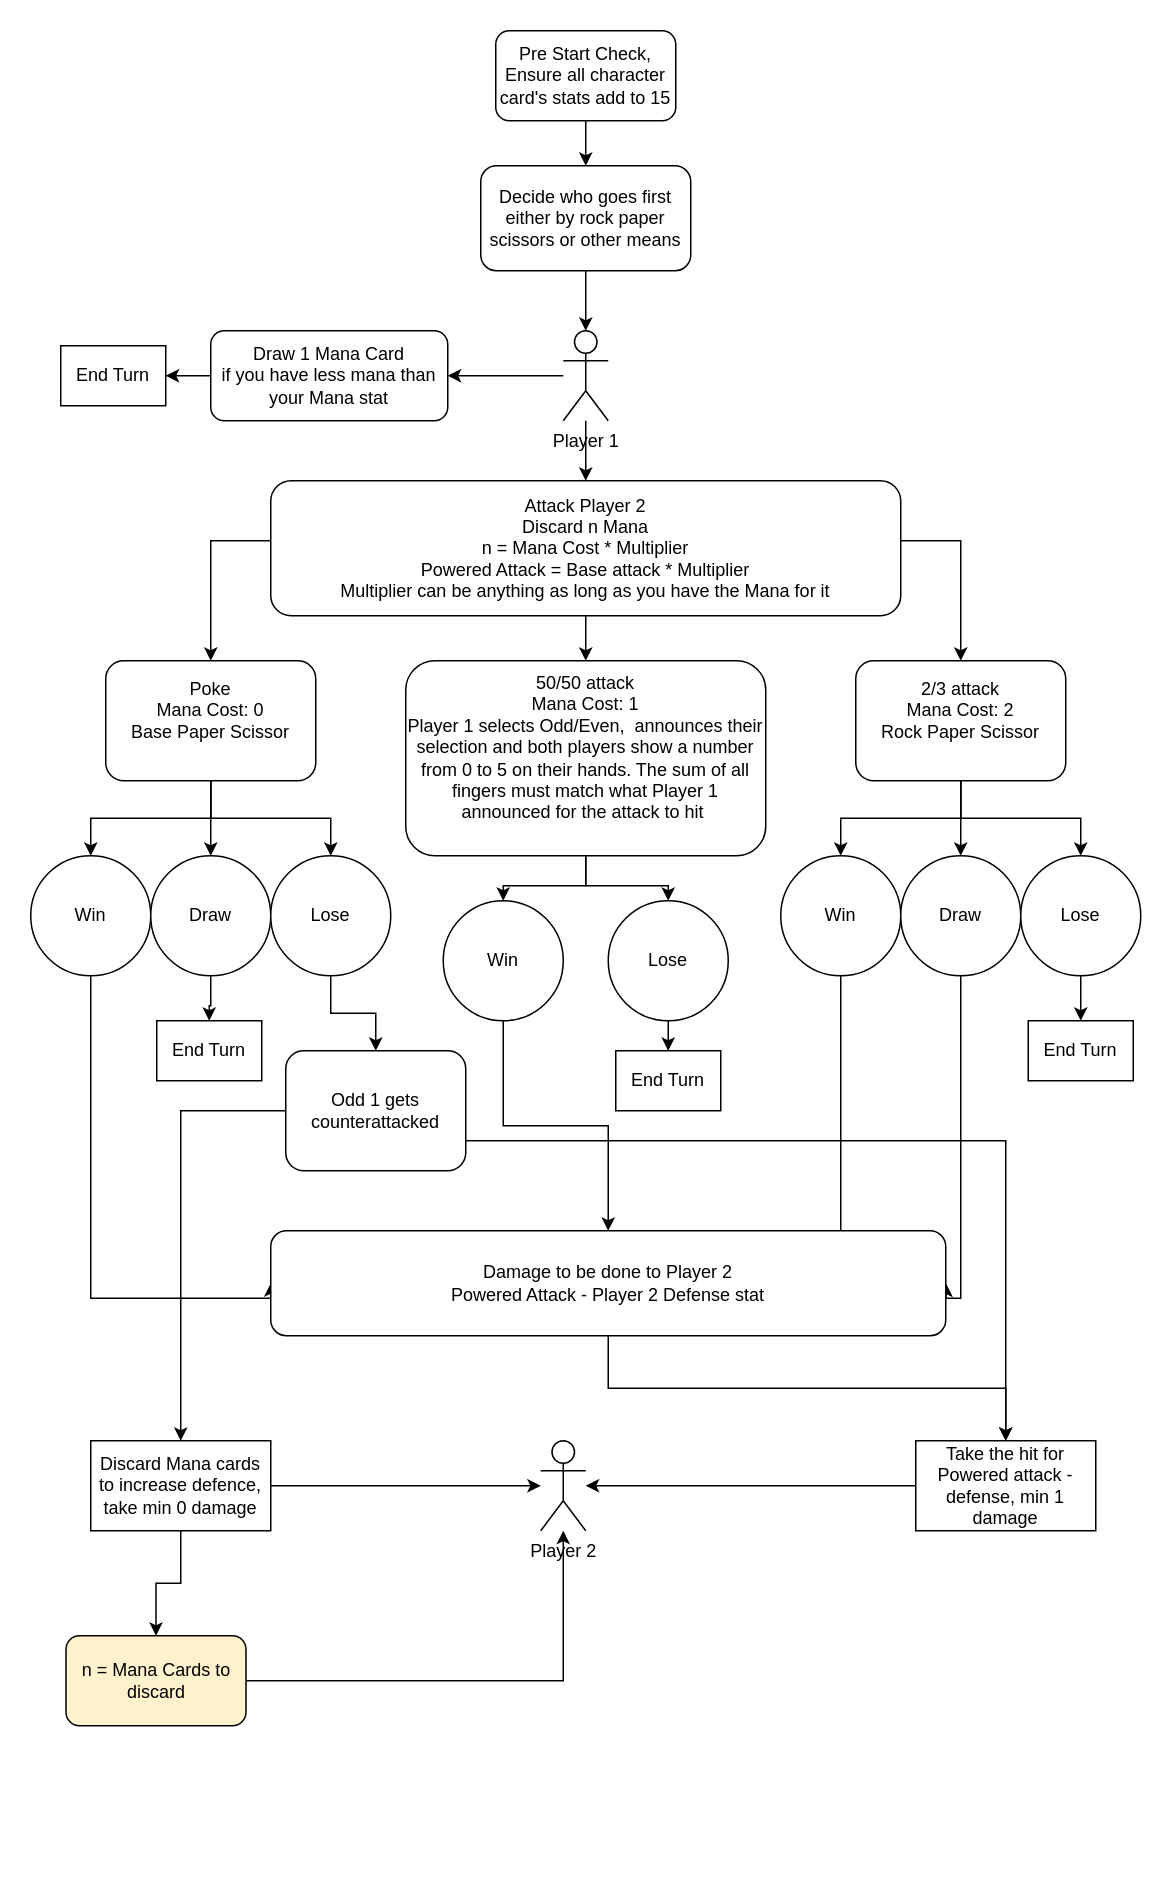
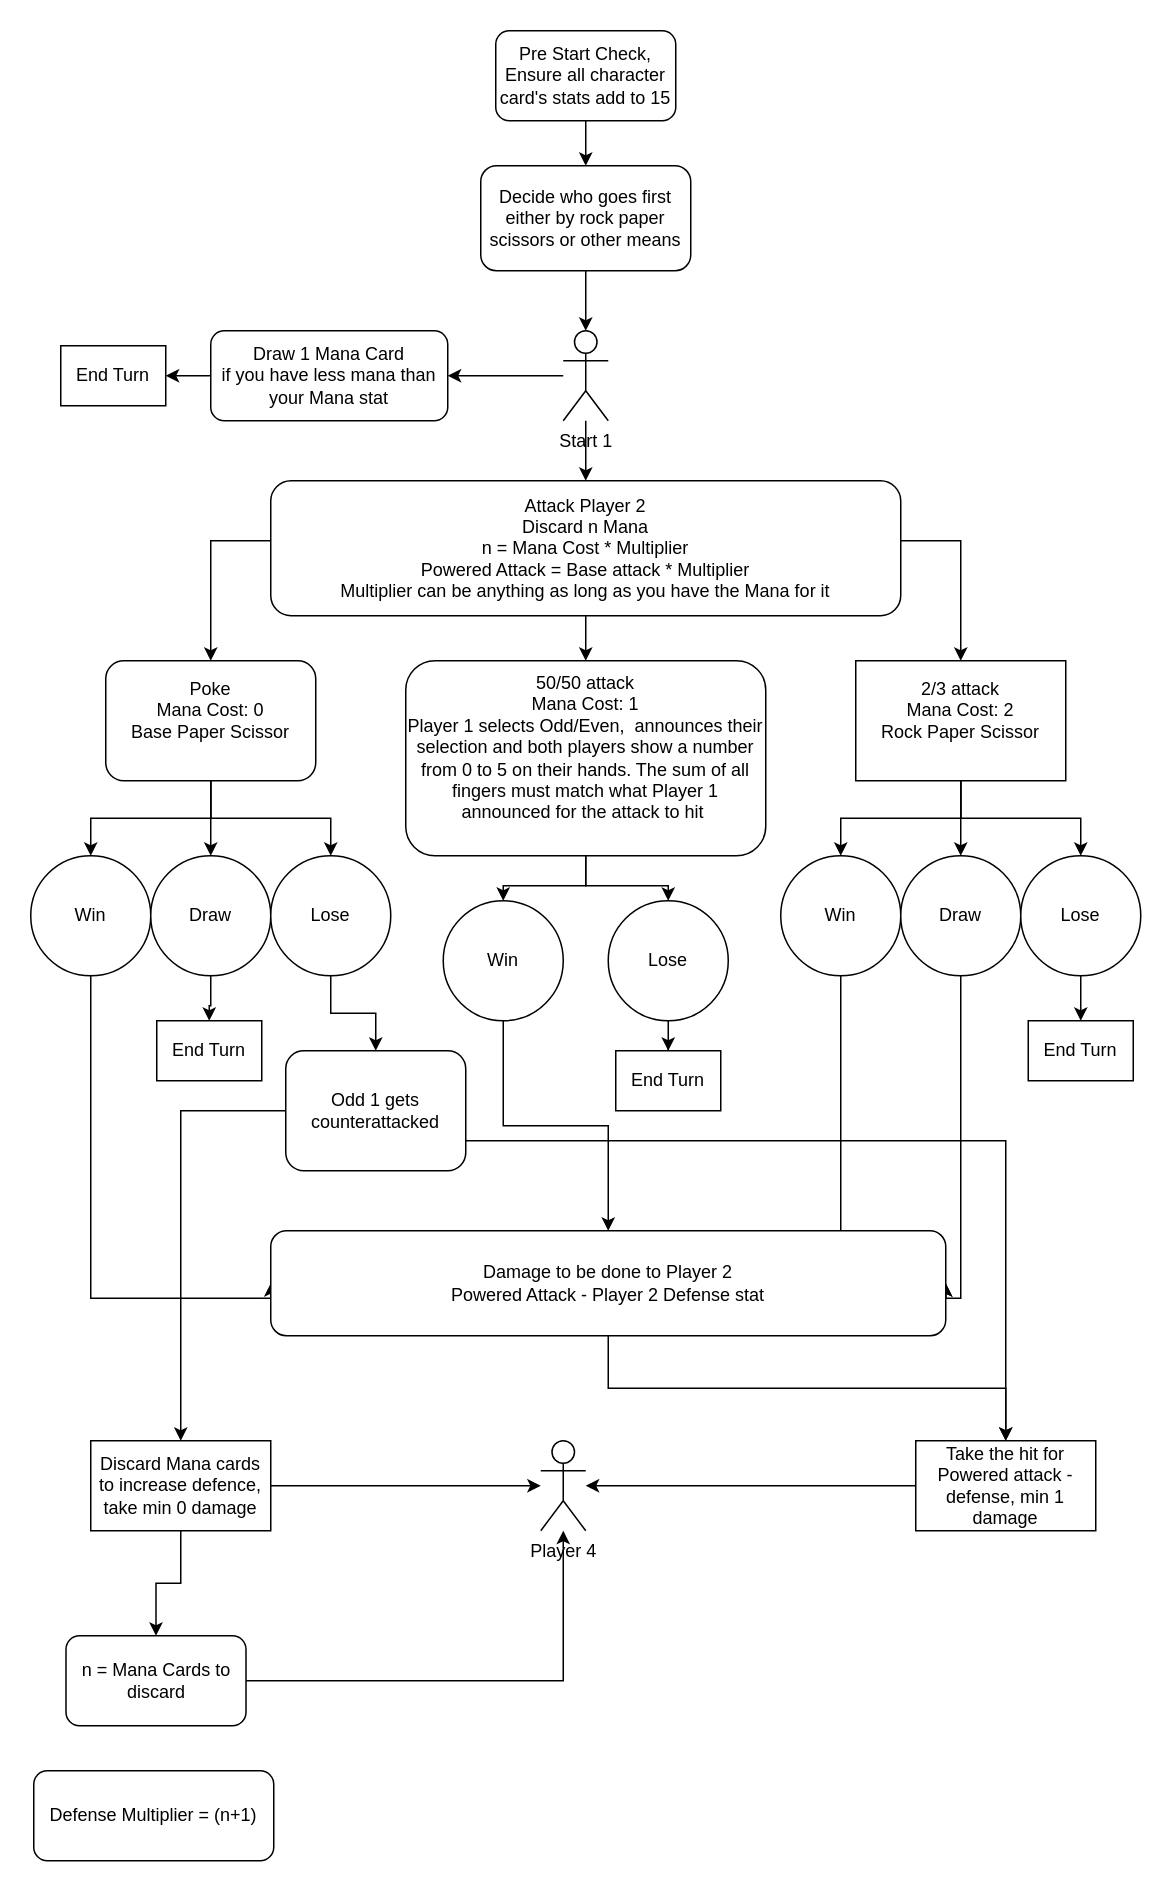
  <mxCell id="0" />
  <mxCell id="1" parent="0" />
  <mxCell id="2" value="" style="edgeStyle=orthogonalEdgeStyle;rounded=0;orthogonalLoop=1;jettySize=auto;html=1;" edge="1" parent="1" source="3" target="8"><mxGeometry relative="1" as="geometry" /></mxCell>
  <mxCell id="3" value="Decide who goes first either by rock paper scissors or other means" style="rounded=1;whiteSpace=wrap;html=1;" vertex="1" parent="1"><mxGeometry x="320" y="110" width="140" height="70" as="geometry" /></mxCell>
  <mxCell id="4" style="edgeStyle=orthogonalEdgeStyle;rounded=0;orthogonalLoop=1;jettySize=auto;html=1;" edge="1" parent="1" source="5" target="3"><mxGeometry relative="1" as="geometry" /></mxCell>
  <mxCell id="5" value="Pre Start Check, Ensure all character card's stats add to 15" style="rounded=1;whiteSpace=wrap;html=1;" vertex="1" parent="1"><mxGeometry x="330" y="20" width="120" height="60" as="geometry" /></mxCell>
  <mxCell id="6" style="edgeStyle=orthogonalEdgeStyle;rounded=0;orthogonalLoop=1;jettySize=auto;html=1;entryX=1;entryY=0.5;entryDx=0;entryDy=0;" edge="1" parent="1" source="8" target="10"><mxGeometry relative="1" as="geometry" /></mxCell>
  <mxCell id="7" value="" style="edgeStyle=orthogonalEdgeStyle;rounded=0;orthogonalLoop=1;jettySize=auto;html=1;" edge="1" parent="1" source="8" target="14"><mxGeometry relative="1" as="geometry" /></mxCell>
- <mxCell id="8" value="Player 1" style="shape=umlActor;verticalLabelPosition=bottom;verticalAlign=top;html=1;outlineConnect=0;" vertex="1" parent="1"><mxGeometry x="375" y="220" width="30" height="60" as="geometry" /></mxCell>
+ <mxCell id="8" value="Start 1" style="shape=umlActor;verticalLabelPosition=bottom;verticalAlign=top;html=1;outlineConnect=0;" vertex="1" parent="1"><mxGeometry x="375" y="220" width="30" height="60" as="geometry" /></mxCell>
  <mxCell id="9" style="edgeStyle=orthogonalEdgeStyle;rounded=0;orthogonalLoop=1;jettySize=auto;html=1;entryX=1;entryY=0.5;entryDx=0;entryDy=0;" edge="1" parent="1" source="10" target="47"><mxGeometry relative="1" as="geometry" /></mxCell>
  <mxCell id="10" value="Draw 1 Mana Card&lt;div&gt;if you have less mana than your Mana stat&lt;/div&gt;" style="rounded=1;whiteSpace=wrap;html=1;" vertex="1" parent="1"><mxGeometry x="140" y="220" width="158" height="60" as="geometry" /></mxCell>
  <mxCell id="11" style="edgeStyle=orthogonalEdgeStyle;rounded=0;orthogonalLoop=1;jettySize=auto;html=1;exitX=0;exitY=0.5;exitDx=0;exitDy=0;" edge="1" parent="1" source="14" target="18"><mxGeometry relative="1" as="geometry"><Array as="points"><mxPoint x="140" y="360" /></Array></mxGeometry></mxCell>
  <mxCell id="12" style="edgeStyle=orthogonalEdgeStyle;rounded=0;orthogonalLoop=1;jettySize=auto;html=1;" edge="1" parent="1" source="14" target="21"><mxGeometry relative="1" as="geometry" /></mxCell>
  <mxCell id="13" style="edgeStyle=orthogonalEdgeStyle;rounded=0;orthogonalLoop=1;jettySize=auto;html=1;" edge="1" parent="1" source="14" target="25"><mxGeometry relative="1" as="geometry"><Array as="points"><mxPoint x="640" y="360" /></Array></mxGeometry></mxCell>
  <mxCell id="14" value="Attack Player 2&lt;div&gt;Discard n Mana&lt;/div&gt;&lt;div&gt;n = Mana Cost * Multiplier&lt;/div&gt;&lt;div&gt;Powered Attack = Base attack * Multiplier&lt;/div&gt;&lt;div&gt;Multiplier can be anything as long as you have the Mana for it&lt;/div&gt;" style="rounded=1;whiteSpace=wrap;html=1;" vertex="1" parent="1"><mxGeometry x="180" y="320" width="420" height="90" as="geometry" /></mxCell>
  <mxCell id="15" style="edgeStyle=orthogonalEdgeStyle;rounded=0;orthogonalLoop=1;jettySize=auto;html=1;" edge="1" parent="1" source="18" target="27"><mxGeometry relative="1" as="geometry" /></mxCell>
  <mxCell id="16" style="edgeStyle=orthogonalEdgeStyle;rounded=0;orthogonalLoop=1;jettySize=auto;html=1;entryX=0.5;entryY=0;entryDx=0;entryDy=0;" edge="1" parent="1" source="18" target="29"><mxGeometry relative="1" as="geometry" /></mxCell>
  <mxCell id="17" style="edgeStyle=orthogonalEdgeStyle;rounded=0;orthogonalLoop=1;jettySize=auto;html=1;entryX=0.5;entryY=0;entryDx=0;entryDy=0;" edge="1" parent="1" source="18" target="31"><mxGeometry relative="1" as="geometry" /></mxCell>
  <mxCell id="18" value="Poke&lt;div&gt;Mana Cost: 0&lt;/div&gt;&lt;div&gt;Base Paper Scissor&lt;/div&gt;&lt;div&gt;&lt;br&gt;&lt;/div&gt;" style="rounded=1;whiteSpace=wrap;html=1;" vertex="1" parent="1"><mxGeometry x="70" y="440" width="140" height="80" as="geometry" /></mxCell>
  <mxCell id="19" style="edgeStyle=orthogonalEdgeStyle;rounded=0;orthogonalLoop=1;jettySize=auto;html=1;" edge="1" parent="1" source="21" target="39"><mxGeometry relative="1" as="geometry" /></mxCell>
  <mxCell id="20" style="edgeStyle=orthogonalEdgeStyle;rounded=0;orthogonalLoop=1;jettySize=auto;html=1;" edge="1" parent="1" source="21" target="41"><mxGeometry relative="1" as="geometry" /></mxCell>
  <mxCell id="21" value="50/50 attack&lt;br&gt;&lt;div&gt;Mana Cost: 1&lt;/div&gt;&lt;div&gt;Player 1 selects Odd/Even,&amp;nbsp; announces their selection and both players show a number from 0 to 5 on their hands. The sum of all fingers must match what Player 1 announced for the attack to hit&amp;nbsp;&lt;/div&gt;&lt;div&gt;&lt;br&gt;&lt;/div&gt;" style="rounded=1;whiteSpace=wrap;html=1;" vertex="1" parent="1"><mxGeometry x="270" y="440" width="240" height="130" as="geometry" /></mxCell>
  <mxCell id="22" style="edgeStyle=orthogonalEdgeStyle;rounded=0;orthogonalLoop=1;jettySize=auto;html=1;" edge="1" parent="1" source="25" target="33"><mxGeometry relative="1" as="geometry" /></mxCell>
  <mxCell id="23" style="edgeStyle=orthogonalEdgeStyle;rounded=0;orthogonalLoop=1;jettySize=auto;html=1;" edge="1" parent="1" source="25" target="35"><mxGeometry relative="1" as="geometry" /></mxCell>
  <mxCell id="24" style="edgeStyle=orthogonalEdgeStyle;rounded=0;orthogonalLoop=1;jettySize=auto;html=1;" edge="1" parent="1" source="25" target="37"><mxGeometry relative="1" as="geometry" /></mxCell>
- <mxCell id="25" value="2/3 attack&lt;br&gt;&lt;div&gt;Mana Cost: 2&lt;/div&gt;&lt;div&gt;Rock Paper Scissor&lt;/div&gt;&lt;div&gt;&lt;br&gt;&lt;/div&gt;" style="rounded=1;whiteSpace=wrap;html=1;" vertex="1" parent="1"><mxGeometry x="570" y="440" width="140" height="80" as="geometry" /></mxCell>
+ <mxCell id="25" value="2/3 attack&lt;br&gt;&lt;div&gt;Mana Cost: 2&lt;/div&gt;&lt;div&gt;Rock Paper Scissor&lt;/div&gt;&lt;div&gt;&lt;br&gt;&lt;/div&gt;" style="whiteSpace=wrap;html=1;rounded=0;" vertex="1" parent="1"><mxGeometry x="570" y="440" width="140" height="80" as="geometry" /></mxCell>
  <mxCell id="26" style="edgeStyle=orthogonalEdgeStyle;rounded=0;orthogonalLoop=1;jettySize=auto;html=1;entryX=0;entryY=0.5;entryDx=0;entryDy=0;" edge="1" parent="1" source="27" target="46"><mxGeometry relative="1" as="geometry"><Array as="points"><mxPoint x="60" y="865" /></Array></mxGeometry></mxCell>
  <mxCell id="27" value="Win" style="ellipse;whiteSpace=wrap;html=1;aspect=fixed;" vertex="1" parent="1"><mxGeometry x="20" y="570" width="80" height="80" as="geometry" /></mxCell>
  <mxCell id="28" value="" style="edgeStyle=orthogonalEdgeStyle;rounded=0;orthogonalLoop=1;jettySize=auto;html=1;" edge="1" parent="1" source="29" target="42"><mxGeometry relative="1" as="geometry" /></mxCell>
  <mxCell id="29" value="Draw" style="ellipse;whiteSpace=wrap;html=1;aspect=fixed;" vertex="1" parent="1"><mxGeometry x="100" y="570" width="80" height="80" as="geometry" /></mxCell>
  <mxCell id="30" style="edgeStyle=orthogonalEdgeStyle;rounded=0;orthogonalLoop=1;jettySize=auto;html=1;" edge="1" parent="1" source="31" target="50"><mxGeometry relative="1" as="geometry" /></mxCell>
  <mxCell id="31" value="Lose" style="ellipse;whiteSpace=wrap;html=1;aspect=fixed;" vertex="1" parent="1"><mxGeometry x="180" y="570" width="80" height="80" as="geometry" /></mxCell>
  <mxCell id="32" style="edgeStyle=orthogonalEdgeStyle;rounded=0;orthogonalLoop=1;jettySize=auto;html=1;entryX=1;entryY=0.5;entryDx=0;entryDy=0;" edge="1" parent="1" source="33" target="46"><mxGeometry relative="1" as="geometry"><Array as="points"><mxPoint x="560" y="865" /></Array></mxGeometry></mxCell>
  <mxCell id="33" value="Win" style="ellipse;whiteSpace=wrap;html=1;aspect=fixed;" vertex="1" parent="1"><mxGeometry x="520" y="570" width="80" height="80" as="geometry" /></mxCell>
  <mxCell id="34" style="edgeStyle=orthogonalEdgeStyle;rounded=0;orthogonalLoop=1;jettySize=auto;html=1;entryX=1;entryY=0.5;entryDx=0;entryDy=0;" edge="1" parent="1" source="35" target="46"><mxGeometry relative="1" as="geometry"><Array as="points"><mxPoint x="640" y="865" /></Array></mxGeometry></mxCell>
  <mxCell id="35" value="Draw" style="ellipse;whiteSpace=wrap;html=1;aspect=fixed;" vertex="1" parent="1"><mxGeometry x="600" y="570" width="80" height="80" as="geometry" /></mxCell>
  <mxCell id="36" style="edgeStyle=orthogonalEdgeStyle;rounded=0;orthogonalLoop=1;jettySize=auto;html=1;" edge="1" parent="1" source="37" target="44"><mxGeometry relative="1" as="geometry" /></mxCell>
  <mxCell id="37" value="Lose" style="ellipse;whiteSpace=wrap;html=1;aspect=fixed;" vertex="1" parent="1"><mxGeometry x="680" y="570" width="80" height="80" as="geometry" /></mxCell>
  <mxCell id="38" style="edgeStyle=orthogonalEdgeStyle;rounded=0;orthogonalLoop=1;jettySize=auto;html=1;entryX=0.5;entryY=0;entryDx=0;entryDy=0;" edge="1" parent="1" source="39" target="46"><mxGeometry relative="1" as="geometry" /></mxCell>
  <mxCell id="39" value="Win" style="ellipse;whiteSpace=wrap;html=1;aspect=fixed;" vertex="1" parent="1"><mxGeometry x="295" y="600" width="80" height="80" as="geometry" /></mxCell>
  <mxCell id="40" value="" style="edgeStyle=orthogonalEdgeStyle;rounded=0;orthogonalLoop=1;jettySize=auto;html=1;" edge="1" parent="1" source="41" target="43"><mxGeometry relative="1" as="geometry" /></mxCell>
  <mxCell id="41" value="Lose" style="ellipse;whiteSpace=wrap;html=1;aspect=fixed;" vertex="1" parent="1"><mxGeometry x="405" y="600" width="80" height="80" as="geometry" /></mxCell>
  <mxCell id="42" value="End Turn" style="rounded=0;whiteSpace=wrap;html=1;" vertex="1" parent="1"><mxGeometry x="104" y="680" width="70" height="40" as="geometry" /></mxCell>
  <mxCell id="43" value="End Turn" style="rounded=0;whiteSpace=wrap;html=1;" vertex="1" parent="1"><mxGeometry x="410" y="700" width="70" height="40" as="geometry" /></mxCell>
  <mxCell id="44" value="End Turn" style="rounded=0;whiteSpace=wrap;html=1;" vertex="1" parent="1"><mxGeometry x="685" y="680" width="70" height="40" as="geometry" /></mxCell>
  <mxCell id="45" style="edgeStyle=orthogonalEdgeStyle;rounded=0;orthogonalLoop=1;jettySize=auto;html=1;" edge="1" parent="1" source="46" target="56"><mxGeometry relative="1" as="geometry" /></mxCell>
  <mxCell id="46" value="Damage to be done to Player 2&lt;div&gt;Powered Attack - Player 2 Defense stat&lt;/div&gt;" style="rounded=1;whiteSpace=wrap;html=1;" vertex="1" parent="1"><mxGeometry x="180" y="820" width="450" height="70" as="geometry" /></mxCell>
  <mxCell id="47" value="End Turn" style="rounded=0;whiteSpace=wrap;html=1;" vertex="1" parent="1"><mxGeometry x="40" y="230" width="70" height="40" as="geometry" /></mxCell>
  <mxCell id="48" style="edgeStyle=orthogonalEdgeStyle;rounded=0;orthogonalLoop=1;jettySize=auto;html=1;entryX=0.5;entryY=0;entryDx=0;entryDy=0;" edge="1" parent="1" source="50" target="56"><mxGeometry relative="1" as="geometry"><Array as="points"><mxPoint x="670" y="760" /></Array></mxGeometry></mxCell>
  <mxCell id="49" style="edgeStyle=orthogonalEdgeStyle;rounded=0;orthogonalLoop=1;jettySize=auto;html=1;entryX=0.5;entryY=0;entryDx=0;entryDy=0;" edge="1" parent="1" source="50" target="59"><mxGeometry relative="1" as="geometry"><mxPoint x="120" y="940" as="targetPoint" /></mxGeometry></mxCell>
  <mxCell id="50" value="Odd 1 gets counterattacked" style="rounded=1;whiteSpace=wrap;html=1;" vertex="1" parent="1"><mxGeometry x="190" y="700" width="120" height="80" as="geometry" /></mxCell>
- <mxCell id="51" value="Player 2" style="shape=umlActor;verticalLabelPosition=bottom;verticalAlign=top;html=1;outlineConnect=0;" vertex="1" parent="1"><mxGeometry x="360" y="960" width="30" height="60" as="geometry" /></mxCell>
+ <mxCell id="51" value="Player 4" style="shape=umlActor;verticalLabelPosition=bottom;verticalAlign=top;html=1;outlineConnect=0;" vertex="1" parent="1"><mxGeometry x="360" y="960" width="30" height="60" as="geometry" /></mxCell>
  <mxCell id="52" style="edgeStyle=orthogonalEdgeStyle;rounded=0;orthogonalLoop=1;jettySize=auto;html=1;" edge="1" parent="1" source="53" target="51"><mxGeometry relative="1" as="geometry" /></mxCell>
- <mxCell id="53" value="n = Mana Cards to discard" style="rounded=1;whiteSpace=wrap;html=1;fillColor=#fff2cc;" vertex="1" parent="1"><mxGeometry x="43.5" y="1090" width="120" height="60" as="geometry" /></mxCell>
+ <mxCell id="53" value="n = Mana Cards to discard" style="rounded=1;whiteSpace=wrap;html=1;" vertex="1" parent="1"><mxGeometry x="43.5" y="1090" width="120" height="60" as="geometry" /></mxCell>
+ <mxCell id="54" value="Defense Multiplier = (n+1)" style="rounded=1;whiteSpace=wrap;html=1;" vertex="1" parent="1"><mxGeometry x="22" y="1180" width="160" height="60" as="geometry" /></mxCell>
  <mxCell id="55" style="edgeStyle=orthogonalEdgeStyle;rounded=0;orthogonalLoop=1;jettySize=auto;html=1;" edge="1" parent="1" source="56" target="51"><mxGeometry relative="1" as="geometry" /></mxCell>
  <mxCell id="56" value="Take the hit for Powered attack - defense, min 1 damage" style="rounded=0;whiteSpace=wrap;html=1;" vertex="1" parent="1"><mxGeometry x="610" y="960" width="120" height="60" as="geometry" /></mxCell>
  <mxCell id="57" style="edgeStyle=orthogonalEdgeStyle;rounded=0;orthogonalLoop=1;jettySize=auto;html=1;" edge="1" parent="1" source="59" target="53"><mxGeometry relative="1" as="geometry" /></mxCell>
  <mxCell id="58" style="edgeStyle=orthogonalEdgeStyle;rounded=0;orthogonalLoop=1;jettySize=auto;html=1;" edge="1" parent="1" source="59" target="51"><mxGeometry relative="1" as="geometry" /></mxCell>
  <mxCell id="59" value="Discard Mana cards to increase defence, take min 0 damage" style="rounded=0;whiteSpace=wrap;html=1;" vertex="1" parent="1"><mxGeometry x="60" y="960" width="120" height="60" as="geometry" /></mxCell>
